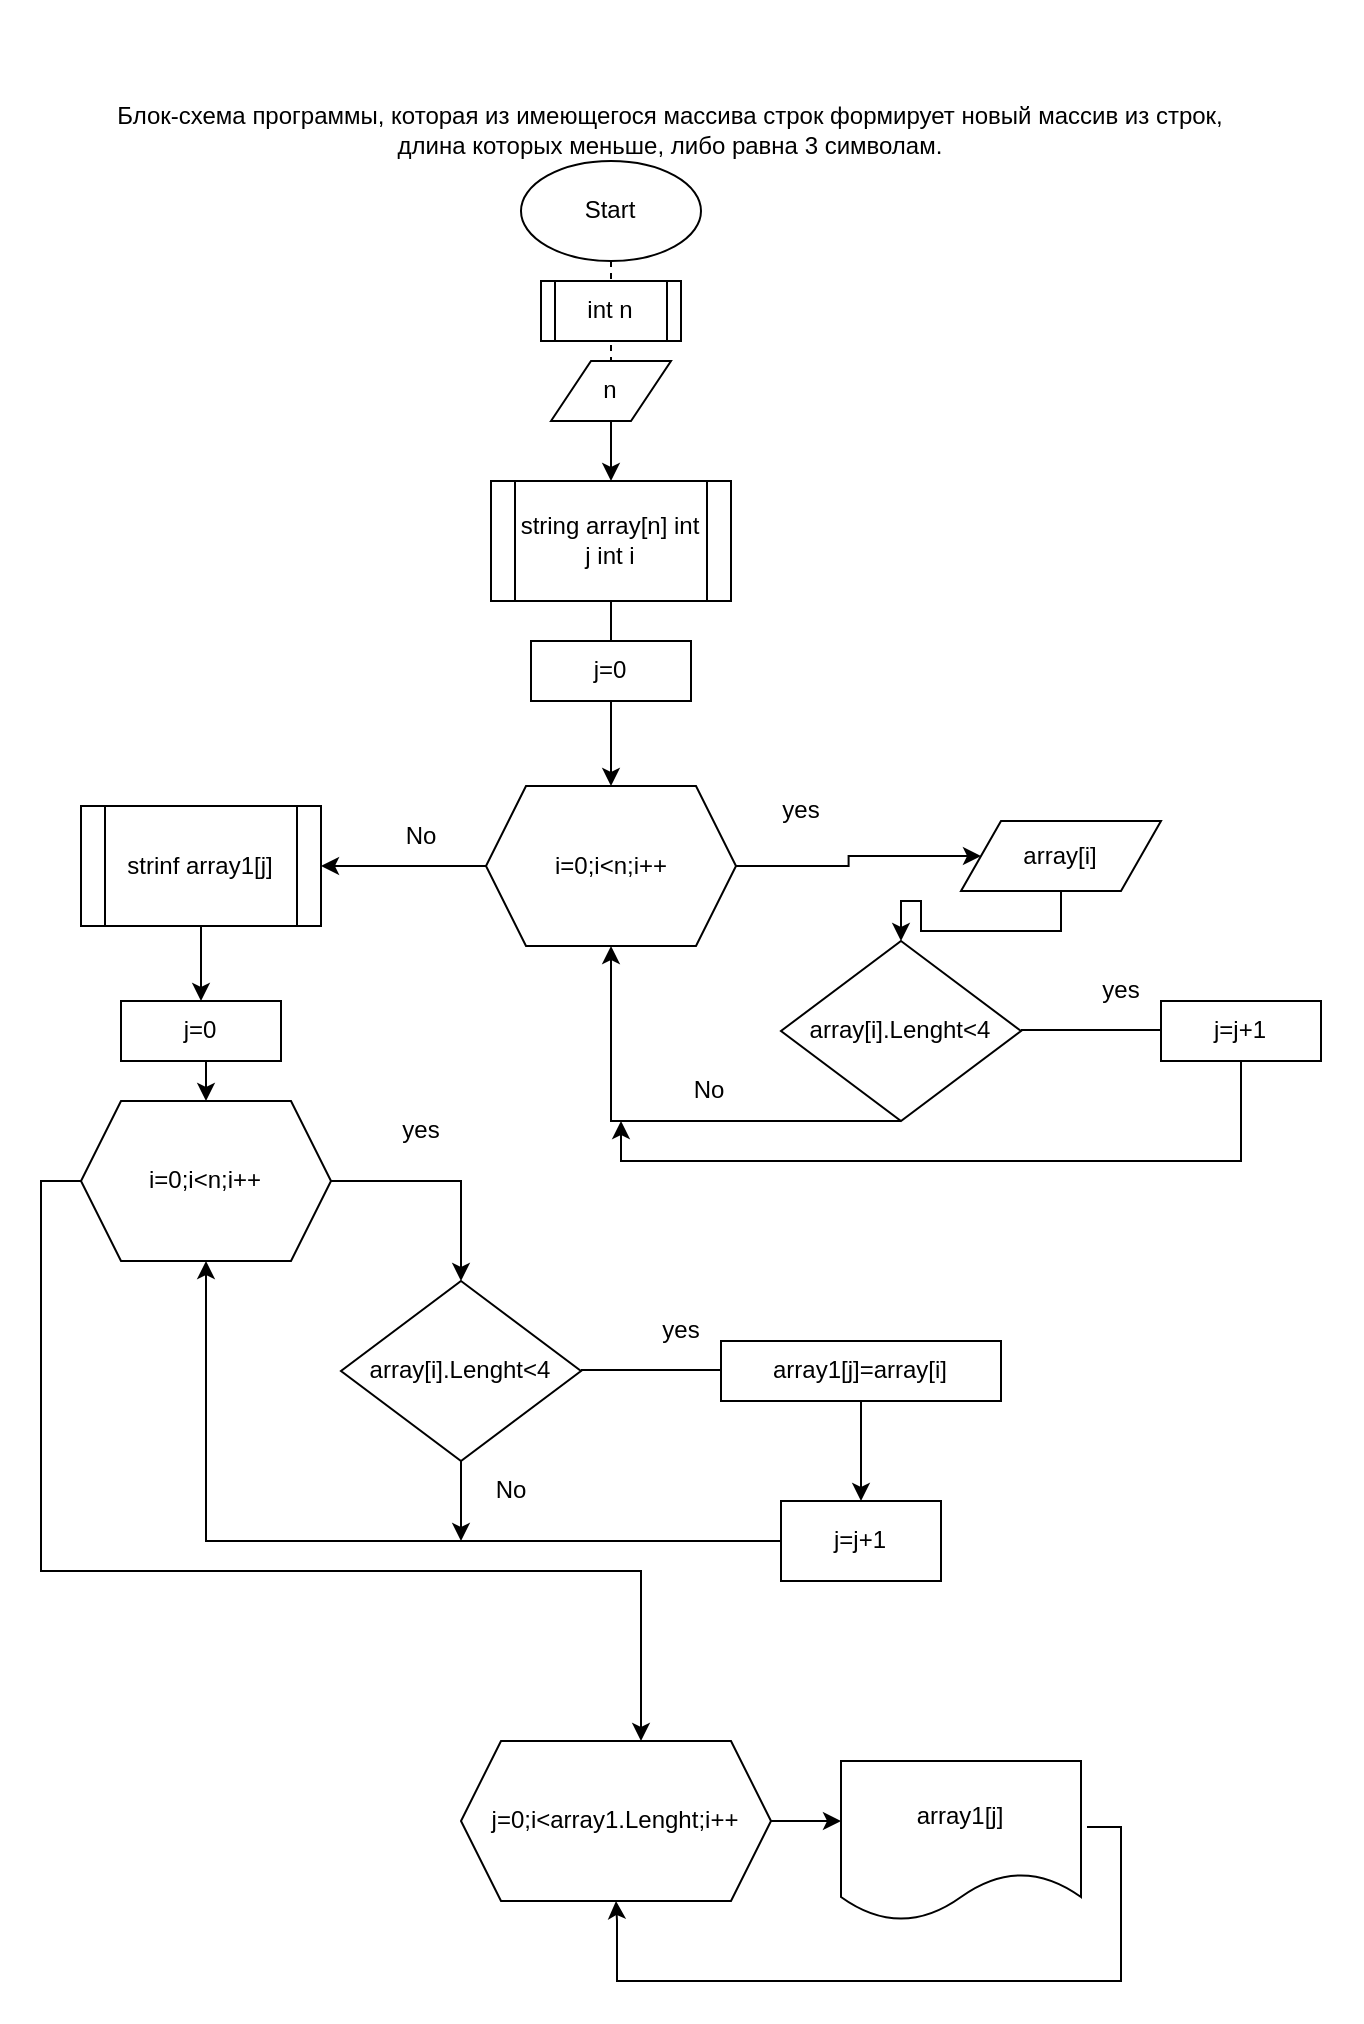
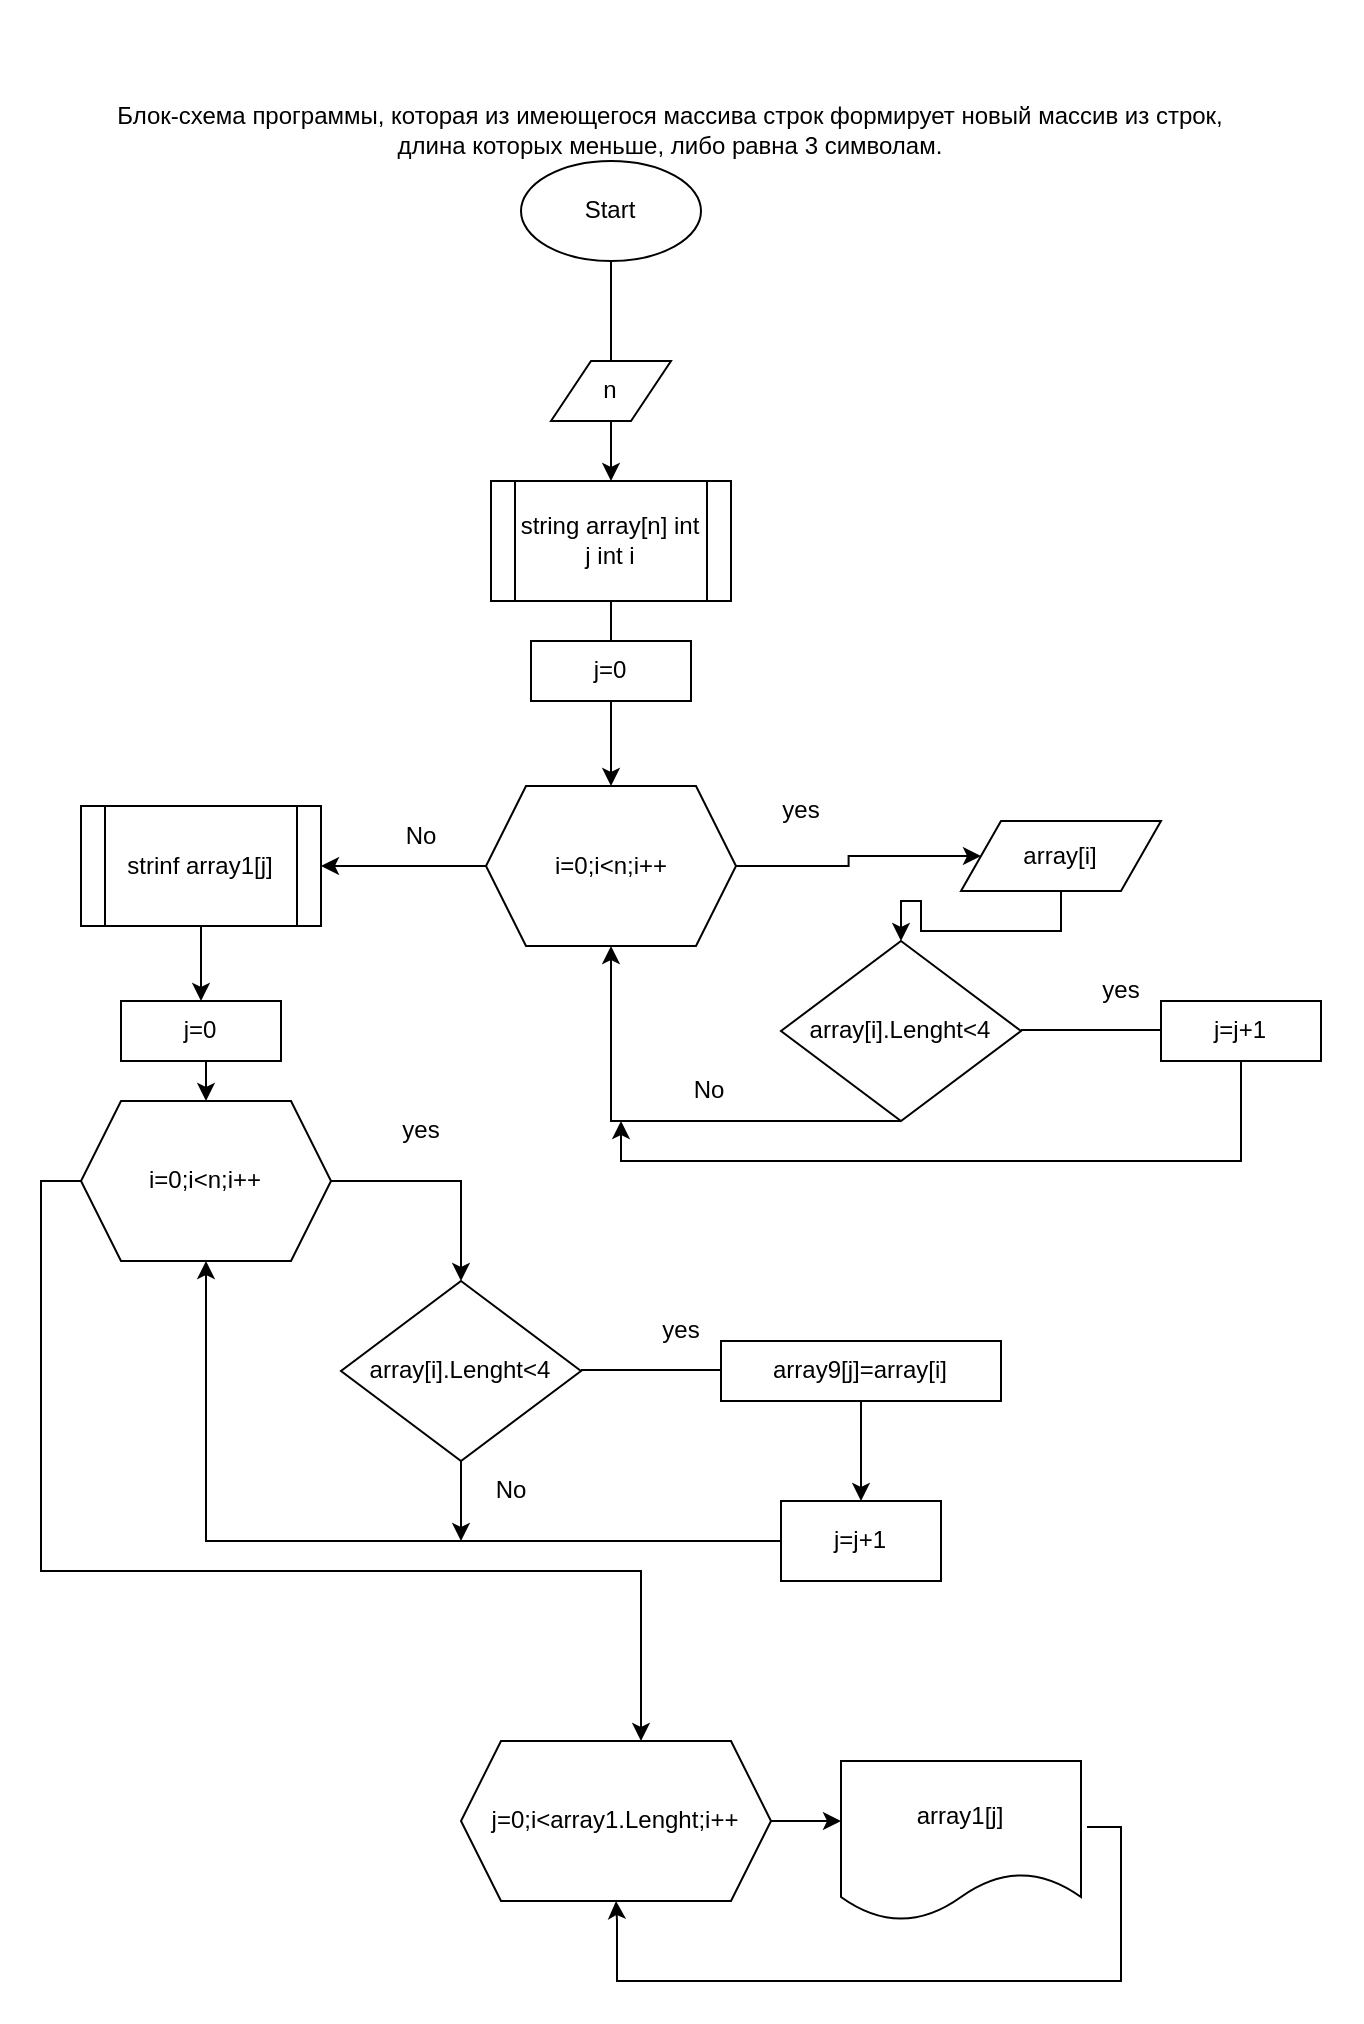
  <mxCell id="0" />
  <mxCell id="1" parent="0" />
  <mxCell id="2" value="" style="edgeStyle=orthogonalEdgeStyle;rounded=0;orthogonalLoop=1;jettySize=auto;html=1;startArrow=none;" parent="1" source="7" edge="1"><mxGeometry relative="1" as="geometry"><mxPoint x="305" y="240" as="targetPoint" /></mxGeometry></mxCell>
  <mxCell id="3" value="Start" style="ellipse;whiteSpace=wrap;html=1;" parent="1" vertex="1"><mxGeometry x="260" y="80" width="90" height="50" as="geometry" /></mxCell>
  <mxCell id="4" style="edgeStyle=orthogonalEdgeStyle;rounded=0;orthogonalLoop=1;jettySize=auto;html=1;" parent="1" edge="1"><mxGeometry relative="1" as="geometry"><mxPoint x="305" y="270" as="sourcePoint" /><mxPoint x="305" y="300" as="targetPoint" /></mxGeometry></mxCell>
  <mxCell id="5" value="Блок-схема программы, которая из имеющегося массива строк формирует новый массив из строк, длина которых меньше, либо равна 3 символам." style="text;html=1;strokeColor=none;fillColor=none;align=center;verticalAlign=middle;whiteSpace=wrap;rounded=0;" parent="1" vertex="1"><mxGeometry x="50" y="20" width="570" height="90" as="geometry" /></mxCell>
- <mxCell id="6" value="" style="edgeStyle=orthogonalEdgeStyle;rounded=0;orthogonalLoop=1;jettySize=auto;html=1;endArrow=none;entryX=0.5;entryY=0;entryDx=0;entryDy=0;entryPerimeter=0;dashed=1;" edge="1" parent="1" source="3" target="7"><mxGeometry relative="1" as="geometry"><mxPoint x="305" y="200" as="sourcePoint" /><mxPoint x="305" y="230" as="targetPoint" /></mxGeometry></mxCell>
+ <mxCell id="6" value="" style="edgeStyle=orthogonalEdgeStyle;rounded=0;orthogonalLoop=1;jettySize=auto;html=1;endArrow=none;entryX=0.5;entryY=0;entryDx=0;entryDy=0;entryPerimeter=0;" edge="1" parent="1" source="3" target="7"><mxGeometry relative="1" as="geometry"><mxPoint x="305" y="200" as="sourcePoint" /><mxPoint x="305" y="230" as="targetPoint" /></mxGeometry></mxCell>
  <mxCell id="7" value="n" style="shape=parallelogram;perimeter=parallelogramPerimeter;whiteSpace=wrap;html=1;fixedSize=1;" vertex="1" parent="1"><mxGeometry x="275" y="180" width="60" height="30" as="geometry" /></mxCell>
  <mxCell id="8" style="edgeStyle=orthogonalEdgeStyle;rounded=0;orthogonalLoop=1;jettySize=auto;html=1;exitX=1;exitY=0.5;exitDx=0;exitDy=0;" edge="1" parent="1" source="10" target="13"><mxGeometry relative="1" as="geometry"><mxPoint x="410" y="430" as="targetPoint" /></mxGeometry></mxCell>
  <mxCell id="9" value="" style="edgeStyle=orthogonalEdgeStyle;rounded=0;orthogonalLoop=1;jettySize=auto;html=1;fontSize=24;" edge="1" parent="1" source="10" target="27"><mxGeometry relative="1" as="geometry" /></mxCell>
  <mxCell id="10" value="i=0;i&amp;lt;n;i++" style="shape=hexagon;perimeter=hexagonPerimeter2;whiteSpace=wrap;html=1;fixedSize=1;" vertex="1" parent="1"><mxGeometry x="242.5" y="392.5" width="125" height="80" as="geometry" /></mxCell>
  <mxCell id="11" value="yes" style="text;html=1;align=center;verticalAlign=middle;resizable=0;points=[];autosize=1;strokeColor=none;fillColor=none;" vertex="1" parent="1"><mxGeometry x="380" y="390" width="40" height="30" as="geometry" /></mxCell>
  <mxCell id="12" value="" style="edgeStyle=orthogonalEdgeStyle;rounded=0;orthogonalLoop=1;jettySize=auto;html=1;fontSize=6;" edge="1" parent="1" source="13" target="20"><mxGeometry relative="1" as="geometry" /></mxCell>
  <mxCell id="13" value="array[i]" style="shape=parallelogram;perimeter=parallelogramPerimeter;whiteSpace=wrap;html=1;fixedSize=1;" vertex="1" parent="1"><mxGeometry x="480" y="410" width="100" height="35" as="geometry" /></mxCell>
  <mxCell id="14" style="edgeStyle=orthogonalEdgeStyle;rounded=0;orthogonalLoop=1;jettySize=auto;html=1;startArrow=none;" edge="1" parent="1" source="18" target="10"><mxGeometry relative="1" as="geometry" /></mxCell>
  <mxCell id="15" value="string array[n] int j int i" style="shape=process;whiteSpace=wrap;html=1;backgroundOutline=1;" vertex="1" parent="1"><mxGeometry x="245" y="240" width="120" height="60" as="geometry" /></mxCell>
- <mxCell id="16" value="int n" style="shape=process;whiteSpace=wrap;html=1;backgroundOutline=1;" vertex="1" parent="1"><mxGeometry x="270" y="140" width="70" height="30" as="geometry" /></mxCell>
  <mxCell id="17" value="" style="edgeStyle=orthogonalEdgeStyle;rounded=0;orthogonalLoop=1;jettySize=auto;html=1;endArrow=none;" edge="1" parent="1" source="15" target="18"><mxGeometry relative="1" as="geometry"><mxPoint x="305" y="300" as="sourcePoint" /><mxPoint x="305" y="430" as="targetPoint" /></mxGeometry></mxCell>
  <mxCell id="18" value="j=0" style="rounded=0;whiteSpace=wrap;html=1;" vertex="1" parent="1"><mxGeometry x="265" y="320" width="80" height="30" as="geometry" /></mxCell>
  <mxCell id="19" style="edgeStyle=orthogonalEdgeStyle;rounded=0;orthogonalLoop=1;jettySize=auto;html=1;exitX=0.5;exitY=1;exitDx=0;exitDy=0;fontSize=6;entryX=0.5;entryY=1;entryDx=0;entryDy=0;" edge="1" parent="1" source="20" target="10"><mxGeometry relative="1" as="geometry"><mxPoint x="460" y="580" as="targetPoint" /><Array as="points"><mxPoint x="305" y="560" /></Array></mxGeometry></mxCell>
  <mxCell id="20" value="array[i].Lenght&amp;lt;4" style="rhombus;whiteSpace=wrap;html=1;" vertex="1" parent="1"><mxGeometry x="390" y="470" width="120" height="90" as="geometry" /></mxCell>
  <mxCell id="21" value="" style="edgeStyle=none;orthogonalLoop=1;jettySize=auto;html=1;rounded=0;fontSize=6;" edge="1" parent="1"><mxGeometry width="100" relative="1" as="geometry"><mxPoint x="510" y="514.5" as="sourcePoint" /><mxPoint x="610" y="514.5" as="targetPoint" /><Array as="points" /></mxGeometry></mxCell>
  <mxCell id="22" value="yes" style="text;html=1;align=center;verticalAlign=middle;resizable=0;points=[];autosize=1;strokeColor=none;fillColor=none;" vertex="1" parent="1"><mxGeometry x="540" y="480" width="40" height="30" as="geometry" /></mxCell>
  <mxCell id="23" style="edgeStyle=orthogonalEdgeStyle;rounded=0;orthogonalLoop=1;jettySize=auto;html=1;fontSize=24;" edge="1" parent="1" source="24"><mxGeometry relative="1" as="geometry"><mxPoint x="310" y="560" as="targetPoint" /><Array as="points"><mxPoint x="620" y="580" /><mxPoint x="310" y="580" /></Array></mxGeometry></mxCell>
  <mxCell id="24" value="j=j+1" style="rounded=0;whiteSpace=wrap;html=1;" vertex="1" parent="1"><mxGeometry x="580" y="500" width="80" height="30" as="geometry" /></mxCell>
  <mxCell id="25" value="No" style="text;html=1;align=center;verticalAlign=middle;resizable=0;points=[];autosize=1;strokeColor=none;fillColor=none;" vertex="1" parent="1"><mxGeometry x="334" y="530" width="40" height="30" as="geometry" /></mxCell>
  <mxCell id="26" value="" style="edgeStyle=orthogonalEdgeStyle;rounded=0;orthogonalLoop=1;jettySize=auto;html=1;fontSize=24;" edge="1" parent="1" source="27" target="29"><mxGeometry relative="1" as="geometry" /></mxCell>
  <mxCell id="27" value="strinf array1[j]" style="shape=process;whiteSpace=wrap;html=1;backgroundOutline=1;" vertex="1" parent="1"><mxGeometry x="40" y="402.5" width="120" height="60" as="geometry" /></mxCell>
  <mxCell id="28" style="edgeStyle=orthogonalEdgeStyle;rounded=0;orthogonalLoop=1;jettySize=auto;html=1;exitX=0.5;exitY=1;exitDx=0;exitDy=0;entryX=0.5;entryY=0;entryDx=0;entryDy=0;fontSize=24;" edge="1" parent="1" source="29" target="32"><mxGeometry relative="1" as="geometry" /></mxCell>
  <mxCell id="29" value="j=0" style="rounded=0;whiteSpace=wrap;html=1;" vertex="1" parent="1"><mxGeometry x="60" y="500" width="80" height="30" as="geometry" /></mxCell>
  <mxCell id="30" style="edgeStyle=orthogonalEdgeStyle;rounded=0;orthogonalLoop=1;jettySize=auto;html=1;exitX=1;exitY=0.5;exitDx=0;exitDy=0;entryX=0.5;entryY=0;entryDx=0;entryDy=0;fontSize=24;" edge="1" parent="1" source="32" target="34"><mxGeometry relative="1" as="geometry" /></mxCell>
  <mxCell id="31" style="edgeStyle=orthogonalEdgeStyle;rounded=0;orthogonalLoop=1;jettySize=auto;html=1;exitX=0;exitY=0.5;exitDx=0;exitDy=0;fontSize=24;" edge="1" parent="1" source="32"><mxGeometry relative="1" as="geometry"><mxPoint x="320" y="870" as="targetPoint" /><Array as="points"><mxPoint x="20" y="590" /><mxPoint x="20" y="785" /><mxPoint x="320" y="785" /></Array></mxGeometry></mxCell>
  <mxCell id="32" value="i=0;i&amp;lt;n;i++" style="shape=hexagon;perimeter=hexagonPerimeter2;whiteSpace=wrap;html=1;fixedSize=1;" vertex="1" parent="1"><mxGeometry x="40" y="550" width="125" height="80" as="geometry" /></mxCell>
  <mxCell id="33" style="edgeStyle=orthogonalEdgeStyle;rounded=0;orthogonalLoop=1;jettySize=auto;html=1;exitX=0.5;exitY=1;exitDx=0;exitDy=0;fontSize=24;" edge="1" parent="1" source="34"><mxGeometry relative="1" as="geometry"><mxPoint x="230" y="770" as="targetPoint" /><Array as="points"><mxPoint x="230" y="750" /><mxPoint x="230" y="750" /></Array></mxGeometry></mxCell>
  <mxCell id="34" value="array[i].Lenght&amp;lt;4" style="rhombus;whiteSpace=wrap;html=1;" vertex="1" parent="1"><mxGeometry x="170" y="640" width="120" height="90" as="geometry" /></mxCell>
  <mxCell id="35" value="" style="edgeStyle=none;orthogonalLoop=1;jettySize=auto;html=1;rounded=0;fontSize=6;" edge="1" parent="1"><mxGeometry width="100" relative="1" as="geometry"><mxPoint x="290" y="684.5" as="sourcePoint" /><mxPoint x="390" y="684.5" as="targetPoint" /><Array as="points" /></mxGeometry></mxCell>
  <mxCell id="36" value="yes" style="text;html=1;align=center;verticalAlign=middle;resizable=0;points=[];autosize=1;strokeColor=none;fillColor=none;" vertex="1" parent="1"><mxGeometry x="320" y="650" width="40" height="30" as="geometry" /></mxCell>
  <mxCell id="37" style="edgeStyle=orthogonalEdgeStyle;rounded=0;orthogonalLoop=1;jettySize=auto;html=1;entryX=0.5;entryY=0;entryDx=0;entryDy=0;fontSize=24;" edge="1" parent="1" source="38" target="42"><mxGeometry relative="1" as="geometry" /></mxCell>
- <mxCell id="38" value="array1[j]=array[i]" style="rounded=0;whiteSpace=wrap;html=1;" vertex="1" parent="1"><mxGeometry x="360" y="670" width="140" height="30" as="geometry" /></mxCell>
+ <mxCell id="38" value="array9[j]=array[i]" style="rounded=0;whiteSpace=wrap;html=1;" vertex="1" parent="1"><mxGeometry x="360" y="670" width="140" height="30" as="geometry" /></mxCell>
  <mxCell id="39" value="yes" style="text;html=1;align=center;verticalAlign=middle;resizable=0;points=[];autosize=1;strokeColor=none;fillColor=none;" vertex="1" parent="1"><mxGeometry x="190" y="550" width="40" height="30" as="geometry" /></mxCell>
  <mxCell id="40" value="No" style="text;html=1;align=center;verticalAlign=middle;resizable=0;points=[];autosize=1;strokeColor=none;fillColor=none;" vertex="1" parent="1"><mxGeometry x="190" y="402.5" width="40" height="30" as="geometry" /></mxCell>
  <mxCell id="41" style="edgeStyle=orthogonalEdgeStyle;rounded=0;orthogonalLoop=1;jettySize=auto;html=1;entryX=0.5;entryY=1;entryDx=0;entryDy=0;fontSize=24;" edge="1" parent="1" source="42" target="32"><mxGeometry relative="1" as="geometry" /></mxCell>
  <mxCell id="42" value="j=j+1" style="rounded=0;whiteSpace=wrap;html=1;" vertex="1" parent="1"><mxGeometry x="390" y="750" width="80" height="40" as="geometry" /></mxCell>
  <mxCell id="43" value="No" style="text;html=1;align=center;verticalAlign=middle;resizable=0;points=[];autosize=1;strokeColor=none;fillColor=none;" vertex="1" parent="1"><mxGeometry x="235" y="730" width="40" height="30" as="geometry" /></mxCell>
  <mxCell id="44" style="edgeStyle=orthogonalEdgeStyle;rounded=0;orthogonalLoop=1;jettySize=auto;html=1;fontSize=24;" edge="1" parent="1" source="45"><mxGeometry relative="1" as="geometry"><mxPoint x="420" y="910" as="targetPoint" /></mxGeometry></mxCell>
  <mxCell id="45" value="j=0;i&amp;lt;array1.Lenght;i++" style="shape=hexagon;perimeter=hexagonPerimeter2;whiteSpace=wrap;html=1;fixedSize=1;" vertex="1" parent="1"><mxGeometry x="230" y="870" width="155" height="80" as="geometry" /></mxCell>
  <mxCell id="46" style="edgeStyle=orthogonalEdgeStyle;rounded=0;orthogonalLoop=1;jettySize=auto;html=1;fontSize=24;entryX=0.5;entryY=1;entryDx=0;entryDy=0;exitX=1.025;exitY=0.413;exitDx=0;exitDy=0;exitPerimeter=0;" edge="1" parent="1" source="47" target="45"><mxGeometry relative="1" as="geometry"><mxPoint x="480" y="1070" as="targetPoint" /><mxPoint x="570" y="990" as="sourcePoint" /><Array as="points"><mxPoint x="560" y="913" /><mxPoint x="560" y="990" /><mxPoint x="308" y="990" /><mxPoint x="308" y="960" /></Array></mxGeometry></mxCell>
  <mxCell id="47" value="array1[j]" style="shape=document;whiteSpace=wrap;html=1;boundedLbl=1;" vertex="1" parent="1"><mxGeometry x="420" y="880" width="120" height="80" as="geometry" /></mxCell>
